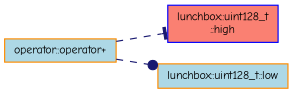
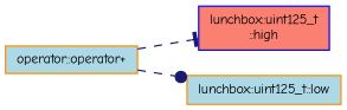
  digraph {
    fontname="Comic Neue"
    rankdir=LR
    node [color=darkorange fillcolor=lightblue fontname="Comic Neue" fontsize=10 shape=record style=filled]
    edge [color=midnightblue fontname="Comic Neue" fontsize=10 labelfontname=Sans labelfontsize=10 style=dashed]
    n1 [fontcolor=black height=0.2 label="operator::operator+" width=0.4]
-   n2 [color=blue fillcolor=salmon height=0.2 label="lunchbox::uint128_t\l::high" width=0.4]
-   n3 [height=0.2 label="lunchbox::uint128_t::low" width=0.4]
+   n2 [color=blue fillcolor=salmon height=0.2 label="lunchbox::uint125_t\l::high" width=0.4]
+   n3 [height=0.2 label="lunchbox::uint125_t::low" width=0.4]
    n1 -> n2 [arrowhead=tee]
    n1 -> n3 [arrowhead=dot]
  }
